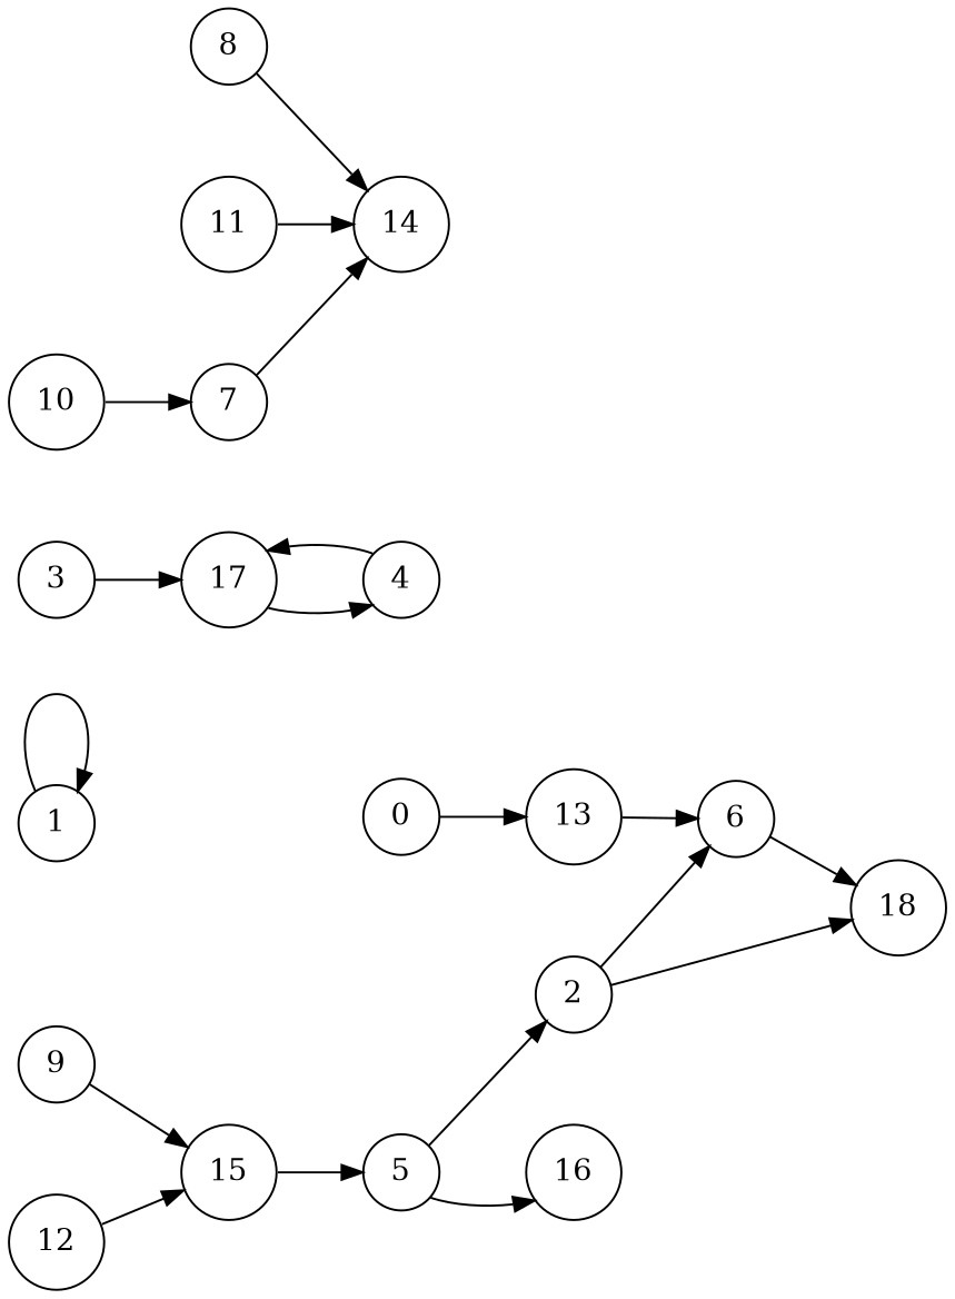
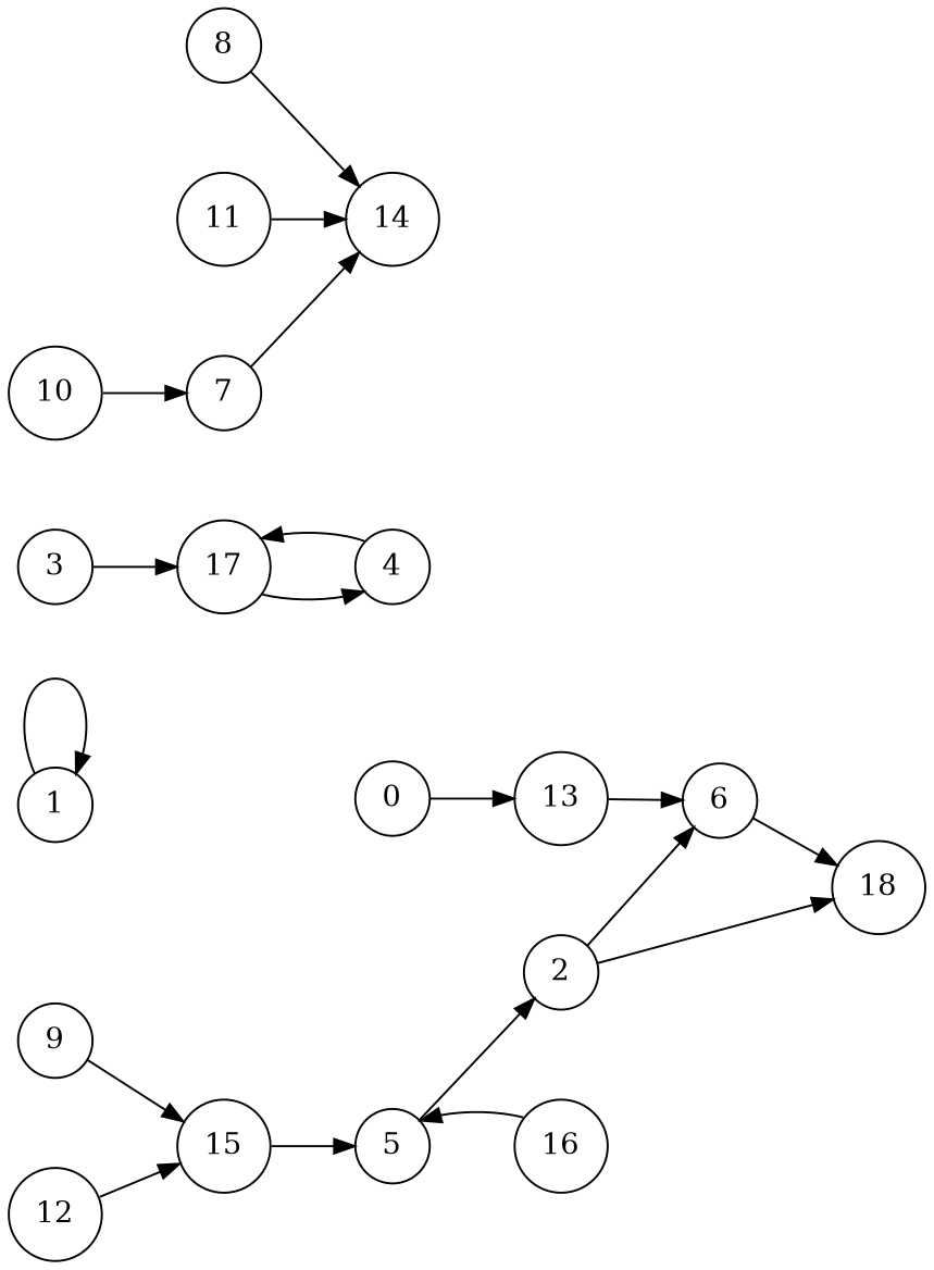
  digraph {
    nodesep=0.6
    rankdir=LR
    node [shape=circle]
    0
    13
    6
    18
    1
    2
    3
    17
    4
    5
    7
    14
    8
    9
    15
    10
    11
    12
    16
    0 -> 13
    13 -> 6
    6 -> 18
    1 -> 1
    2 -> 6
    2 -> 18
    3 -> 17
    17 -> 4
    4 -> 17
    5 -> 2
    7 -> 14
    8 -> 14
    9 -> 15
    15 -> 5
    10 -> 7
    11 -> 14
    12 -> 15
-   5 -> 16
+   16 -> 5
  }
